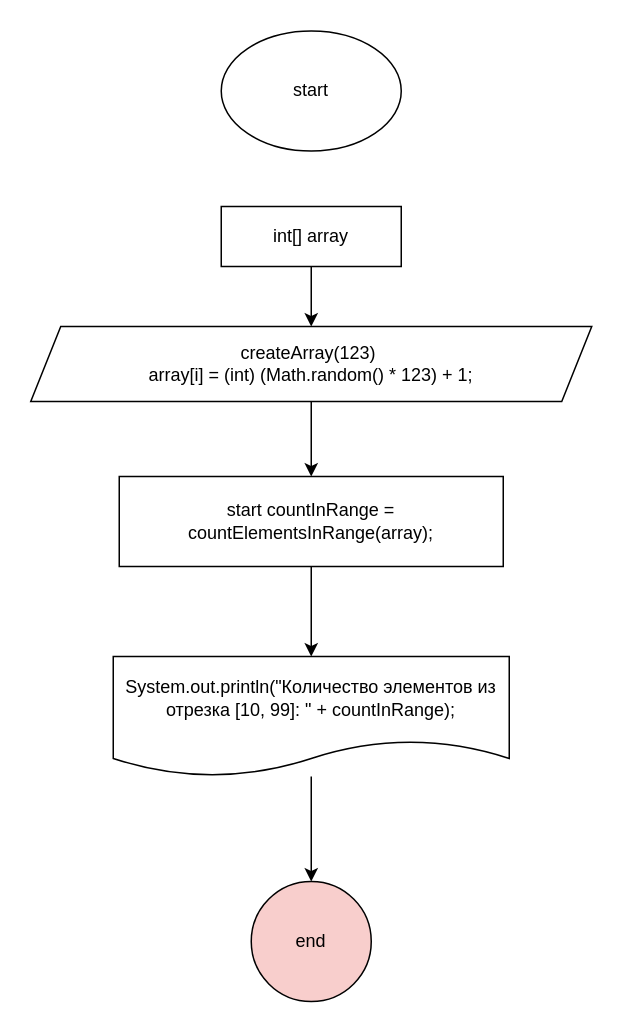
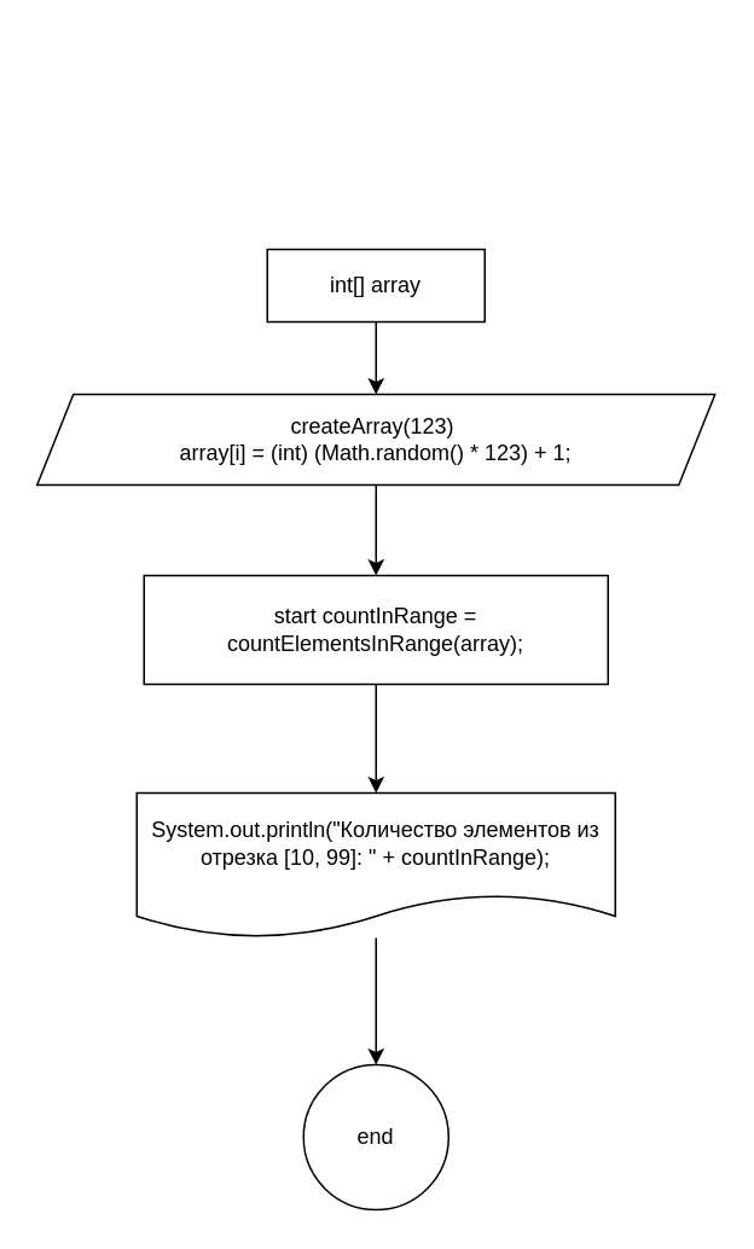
  <mxCell id="0" />
  <mxCell id="1" parent="0" />
- <mxCell id="2" value="start" style="ellipse;whiteSpace=wrap;html=1;labelBackgroundColor=none;" parent="1" vertex="1"><mxGeometry x="147" y="20" width="120" height="80" as="geometry" /></mxCell>
  <mxCell id="3" value="" style="edgeStyle=orthogonalEdgeStyle;rounded=0;orthogonalLoop=1;jettySize=auto;html=1;" parent="1" source="4" target="6" edge="1"><mxGeometry relative="1" as="geometry" /></mxCell>
  <mxCell id="4" value="int[] array" style="whiteSpace=wrap;html=1;labelBackgroundColor=none;" parent="1" vertex="1"><mxGeometry x="147" y="137" width="120" height="40" as="geometry" /></mxCell>
  <mxCell id="5" value="" style="edgeStyle=orthogonalEdgeStyle;rounded=0;orthogonalLoop=1;jettySize=auto;html=1;" edge="1" parent="1" source="6"><mxGeometry relative="1" as="geometry"><mxPoint x="207" y="317" as="targetPoint" /></mxGeometry></mxCell>
  <mxCell id="6" value="createArray(123)&amp;nbsp;&lt;br&gt;array[i] = (int) (Math.random() * 123) + 1;" style="shape=parallelogram;perimeter=parallelogramPerimeter;whiteSpace=wrap;html=1;fixedSize=1;" parent="1" vertex="1"><mxGeometry x="20" y="217" width="374" height="50" as="geometry" /></mxCell>
- <mxCell id="7" value="end" style="ellipse;whiteSpace=wrap;html=1;fillColor=#f8cecc;" parent="1" vertex="1"><mxGeometry x="167" y="587" width="80" height="80" as="geometry" /></mxCell>
+ <mxCell id="7" value="end" style="ellipse;whiteSpace=wrap;html=1;" parent="1" vertex="1"><mxGeometry x="167" y="587" width="80" height="80" as="geometry" /></mxCell>
  <mxCell id="8" value="" style="edgeStyle=orthogonalEdgeStyle;rounded=0;orthogonalLoop=1;jettySize=auto;html=1;" edge="1" parent="1" source="9" target="11"><mxGeometry relative="1" as="geometry" /></mxCell>
  <mxCell id="9" value="start countInRange = countElementsInRange(array);" style="rounded=0;whiteSpace=wrap;html=1;" vertex="1" parent="1"><mxGeometry x="79" y="317" width="256" height="60" as="geometry" /></mxCell>
  <mxCell id="10" value="" style="edgeStyle=orthogonalEdgeStyle;rounded=0;orthogonalLoop=1;jettySize=auto;html=1;" edge="1" parent="1" source="11" target="7"><mxGeometry relative="1" as="geometry" /></mxCell>
  <mxCell id="11" value="System.out.println(&quot;Количество элементов из отрезка [10, 99]: &quot; + countInRange);" style="shape=document;whiteSpace=wrap;html=1;boundedLbl=1;" vertex="1" parent="1"><mxGeometry x="75" y="437" width="264" height="80" as="geometry" /></mxCell>
